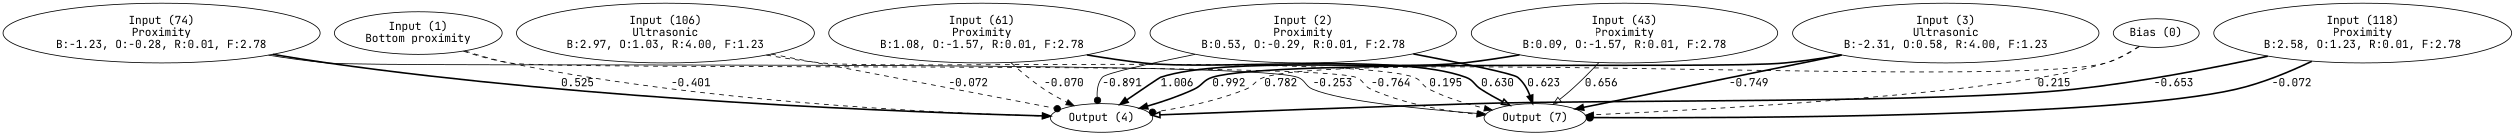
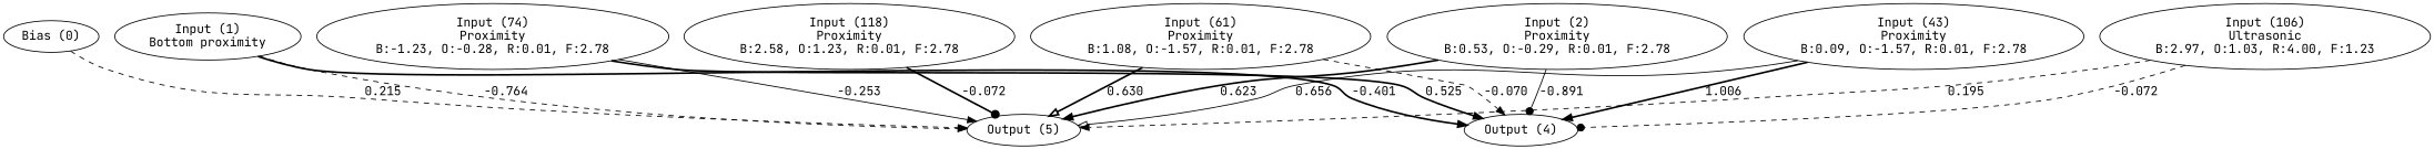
  digraph {
    fontname="JetBrains Mono"
    node [fontname="JetBrains Mono"]
    edge [arrowhead=normal fontname="JetBrains Mono" style=bold]
    n1 [label="Bias (0)"]
    n2 [label="Input (1)\nBottom proximity"]
    n3 [label="Input (2)\nProximity\nB:0.53, O:-0.29, R:0.01, F:2.78"]
-   n4 [label="Input (3)\nUltrasonic\nB:-2.31, O:0.58, R:4.00, F:1.23"]
    n5 [label="Input (43)\nProximity\nB:0.09, O:-1.57, R:0.01, F:2.78"]
    n6 [label="Input (61)\nProximity\nB:1.08, O:-1.57, R:0.01, F:2.78"]
    n7 [label="Input (74)\nProximity\nB:-1.23, O:-0.28, R:0.01, F:2.78"]
    n8 [label="Input (106)\nUltrasonic\nB:2.97, O:1.03, R:4.00, F:1.23"]
    n9 [label="Input (118)\nProximity\nB:2.58, O:1.23, R:0.01, F:2.78"]
    n10 [label="Output (4)"]
-   n11 [label="Output (7)"]
+   n11 [label="Output (5)"]
    subgraph sub_1 {
      rank=same
      n1
      n2
      n3
-     n4
      n5
      n6
      n7
      n8
      n9
    }
    subgraph sub_2 {
      rank=same
      n10
      n11
    }
-   n1 -> n10 [arrowhead=dot label=0.782 style=dashed]
    n1 -> n11 [label=0.215 style=dashed]
-   n2 -> n10 [label=-0.401 style=dashed]
+   n2 -> n10 [label=-0.401]
    n2 -> n11 [label=-0.764 style=dashed]
    n3 -> n10 [arrowhead=dot label=-0.891 style=solid]
    n3 -> n11 [label=0.623]
-   n4 -> n10 [label=0.992]
-   n4 -> n11 [label=-0.749]
    n5 -> n10 [label=1.006]
    n5 -> n11 [arrowhead=onormal label=0.656 style=solid]
    n6 -> n10 [label=-0.070 style=dashed]
    n6 -> n11 [arrowhead=onormal label=0.630]
    n7 -> n10 [label=0.525]
    n7 -> n11 [label=-0.253 style=solid]
    n8 -> n10 [arrowhead=dot label=-0.072 style=dashed]
    n8 -> n11 [label=0.195 style=dashed]
-   n9 -> n10 [arrowhead=onormal label=-0.653]
    n9 -> n11 [arrowhead=dot label=-0.072]
  }
